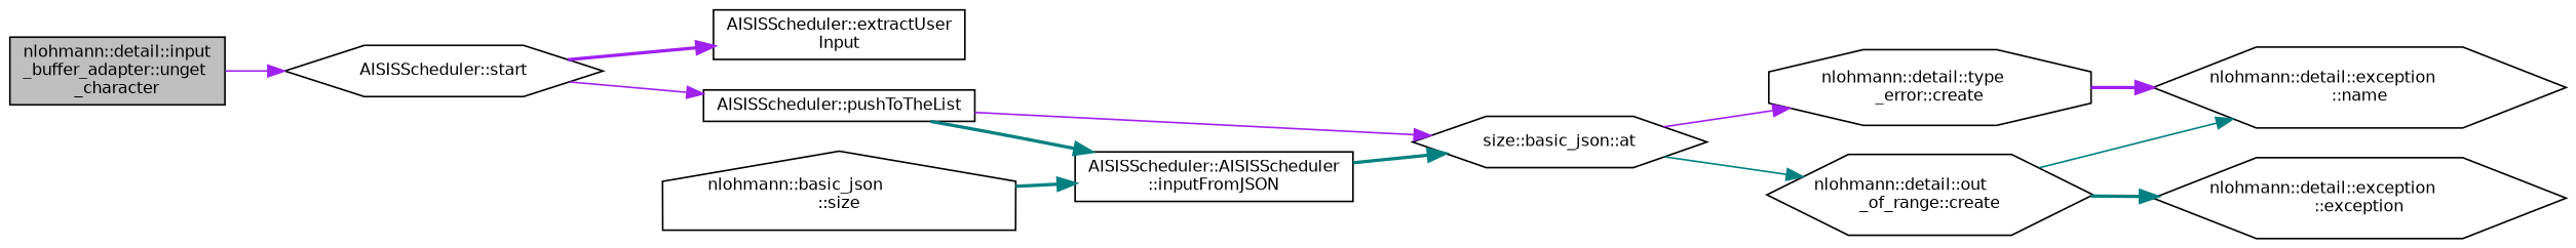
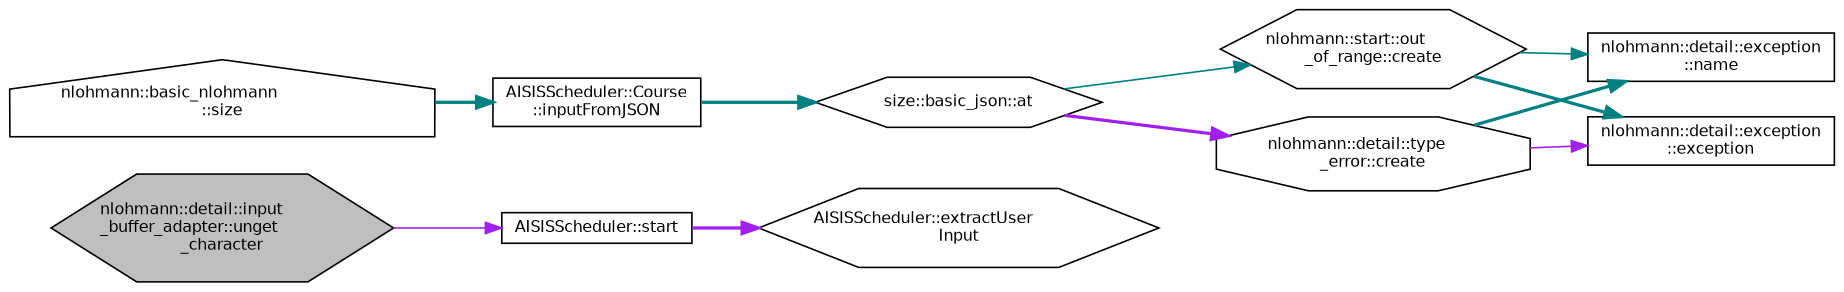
  digraph {
    rankdir=LR
    node [color=black fillcolor=white fontname=Helvetica fontsize=10 shape=box style=filled]
    edge [color=purple fontname=Helvetica fontsize=10 labelfontname=Helvetica labelfontsize=10 style=bold]
-   n1 [fillcolor=grey75 fontcolor=black height=0.2 label="nlohmann::detail::input\l_buffer_adapter::unget\l_character" width=0.4]
-   n2 [height=0.2 label="AISISScheduler::start" shape=hexagon width=0.4]
-   n3 [height=0.2 label="AISISScheduler::extractUser\lInput" width=0.4]
-   n4 [height=0.2 label="AISISScheduler::pushToTheList" width=0.4]
+   n1 [fillcolor=grey75 fontcolor=black height=0.2 label="nlohmann::detail::input\l_buffer_adapter::unget\l_character" shape=hexagon width=0.4]
+   n2 [height=0.2 label="AISISScheduler::start" width=0.4]
+   n3 [height=0.2 label="AISISScheduler::extractUser\lInput" shape=hexagon width=0.4]
    n5 [height=0.2 label="size::basic_json::at" shape=hexagon width=0.4]
-   n6 [height=0.2 label="AISISScheduler::AISISScheduler\l::inputFromJSON" width=0.4]
-   n7 [height=0.2 label="nlohmann::detail::out\l_of_range::create" shape=hexagon width=0.4]
+   n6 [height=0.2 label="AISISScheduler::Course\l::inputFromJSON" width=0.4]
+   n7 [height=0.2 label="nlohmann::start::out\l_of_range::create" shape=hexagon width=0.4]
    n8 [height=0.2 label="nlohmann::detail::type\l_error::create" shape=octagon width=0.4]
-   n9 [height=0.2 label="nlohmann::detail::exception\l::name" shape=hexagon width=0.4]
-   n10 [height=0.2 label="nlohmann::detail::exception\l::exception" shape=hexagon width=0.4]
-   n11 [height=0.2 label="nlohmann::basic_json\l::size" shape=house width=0.4]
+   n9 [height=0.2 label="nlohmann::detail::exception\l::name" width=0.4]
+   n10 [height=0.2 label="nlohmann::detail::exception\l::exception" width=0.4]
+   n11 [height=0.2 label="nlohmann::basic_nlohmann\l::size" shape=house width=0.4]
    n1 -> n2 [style=solid]
    n2 -> n3
-   n2 -> n4 [style=solid]
-   n4 -> n5 [style=solid]
-   n4 -> n6 [color=teal]
    n5 -> n7 [color=teal style=solid]
-   n5 -> n8 [style=solid]
+   n5 -> n8
    n6 -> n5 [color=teal]
    n7 -> n9 [color=teal style=solid]
    n7 -> n10 [color=teal]
-   n8 -> n9
+   n8 -> n9 [color=teal]
+   n8 -> n10 [style=solid]
    n11 -> n6 [color=teal]
  }
